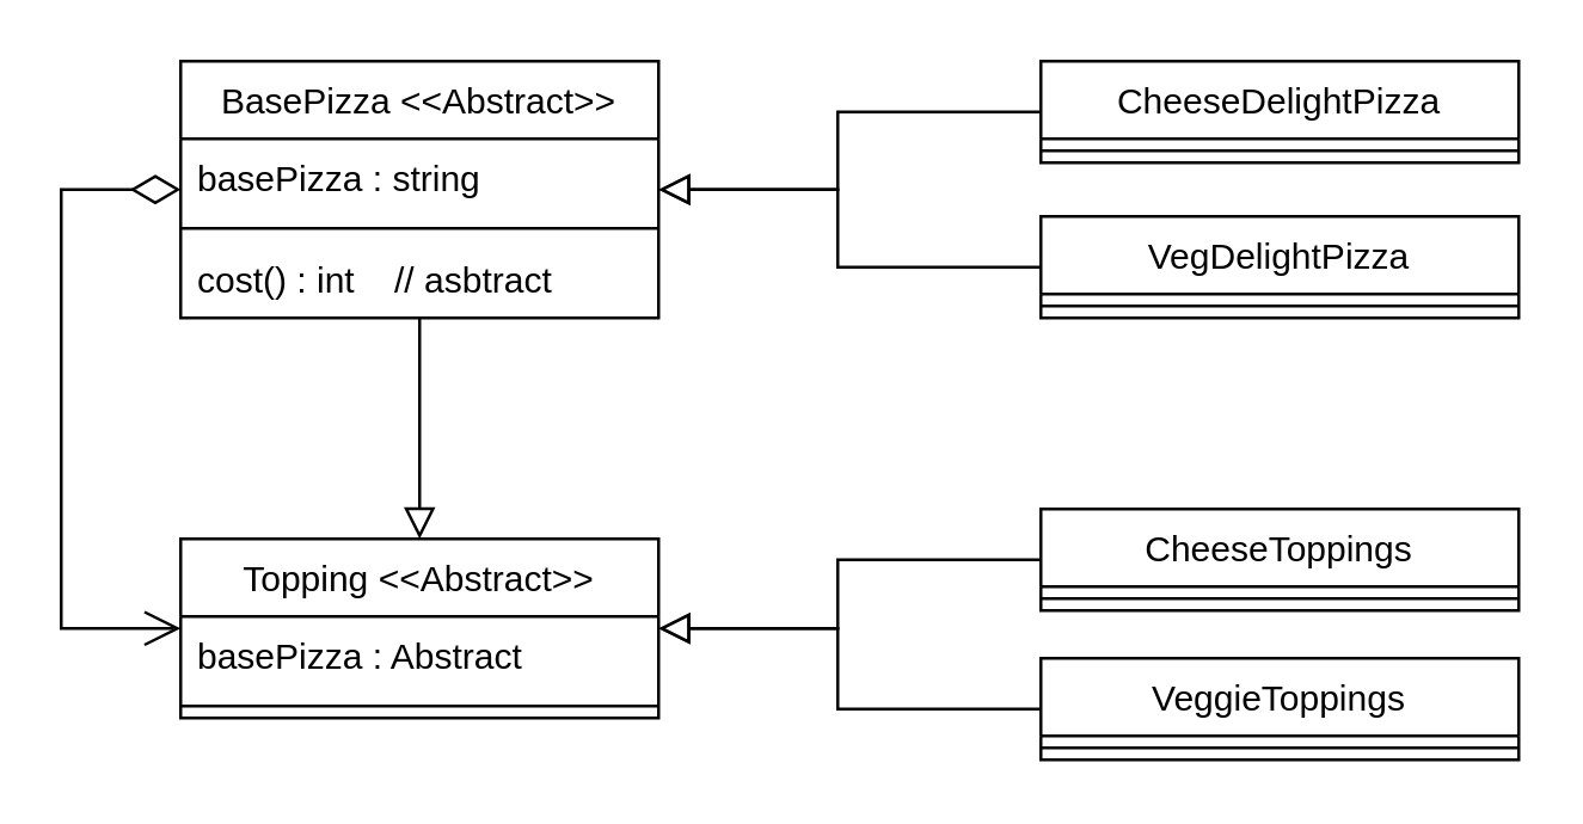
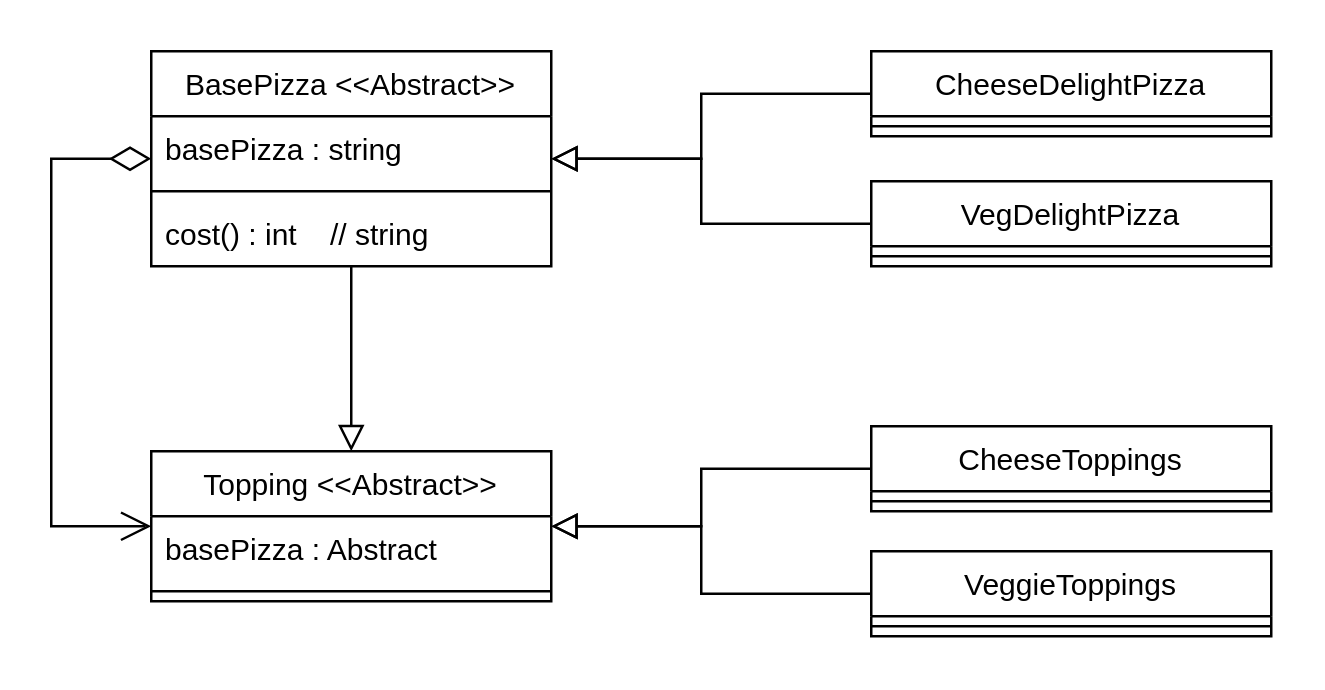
  <mxCell id="0" />
  <mxCell id="1" parent="0" />
  <mxCell id="2" value="BasePizza &lt;&lt;Abstract&gt;&gt;" style="swimlane;fontStyle=0;align=center;verticalAlign=top;childLayout=stackLayout;horizontal=1;startSize=26;horizontalStack=0;resizeParent=1;resizeLast=0;collapsible=1;marginBottom=0;rounded=0;shadow=0;strokeWidth=1;" parent="1" vertex="1"><mxGeometry x="60" y="20" width="160" height="86" as="geometry"><mxRectangle x="230" y="140" width="160" height="26" as="alternateBounds" /></mxGeometry></mxCell>
  <mxCell id="3" value="basePizza : string" style="text;align=left;verticalAlign=top;spacingLeft=4;spacingRight=4;overflow=hidden;rotatable=0;points=[[0,0.5],[1,0.5]];portConstraint=eastwest;" parent="2" vertex="1"><mxGeometry y="26" width="160" height="26" as="geometry" /></mxCell>
  <mxCell id="4" value="" style="line;html=1;strokeWidth=1;align=left;verticalAlign=middle;spacingTop=-1;spacingLeft=3;spacingRight=3;rotatable=0;labelPosition=right;points=[];portConstraint=eastwest;" parent="2" vertex="1"><mxGeometry y="52" width="160" height="8" as="geometry" /></mxCell>
- <mxCell id="5" value="cost() : int    // asbtract" style="text;align=left;verticalAlign=top;spacingLeft=4;spacingRight=4;overflow=hidden;rotatable=0;points=[[0,0.5],[1,0.5]];portConstraint=eastwest;" parent="2" vertex="1"><mxGeometry y="60" width="160" height="26" as="geometry" /></mxCell>
+ <mxCell id="5" value="cost() : int    // string" style="text;align=left;verticalAlign=top;spacingLeft=4;spacingRight=4;overflow=hidden;rotatable=0;points=[[0,0.5],[1,0.5]];portConstraint=eastwest;" parent="2" vertex="1"><mxGeometry y="60" width="160" height="26" as="geometry" /></mxCell>
  <mxCell id="6" value="CheeseDelightPizza" style="swimlane;fontStyle=0;align=center;verticalAlign=top;childLayout=stackLayout;horizontal=1;startSize=26;horizontalStack=0;resizeParent=1;resizeLast=0;collapsible=1;marginBottom=0;rounded=0;shadow=0;strokeWidth=1;" parent="1" vertex="1"><mxGeometry x="348" y="20" width="160" height="34" as="geometry"><mxRectangle x="550" y="140" width="160" height="26" as="alternateBounds" /></mxGeometry></mxCell>
  <mxCell id="7" value="" style="line;html=1;strokeWidth=1;align=left;verticalAlign=middle;spacingTop=-1;spacingLeft=3;spacingRight=3;rotatable=0;labelPosition=right;points=[];portConstraint=eastwest;" parent="6" vertex="1"><mxGeometry y="26" width="160" height="8" as="geometry" /></mxCell>
  <mxCell id="8" value="VegDelightPizza" style="swimlane;fontStyle=0;align=center;verticalAlign=top;childLayout=stackLayout;horizontal=1;startSize=26;horizontalStack=0;resizeParent=1;resizeLast=0;collapsible=1;marginBottom=0;rounded=0;shadow=0;strokeWidth=1;" parent="1" vertex="1"><mxGeometry x="348" y="72" width="160" height="34" as="geometry"><mxRectangle x="550" y="140" width="160" height="26" as="alternateBounds" /></mxGeometry></mxCell>
  <mxCell id="9" value="" style="line;html=1;strokeWidth=1;align=left;verticalAlign=middle;spacingTop=-1;spacingLeft=3;spacingRight=3;rotatable=0;labelPosition=right;points=[];portConstraint=eastwest;" parent="8" vertex="1"><mxGeometry y="26" width="160" height="8" as="geometry" /></mxCell>
  <mxCell id="10" value="" style="endArrow=block;html=1;rounded=0;endSize=8;endFill=0;exitX=0;exitY=0.5;exitDx=0;exitDy=0;entryX=1;entryY=0.5;entryDx=0;entryDy=0;" parent="1" source="6" target="2" edge="1"><mxGeometry width="50" height="50" relative="1" as="geometry"><mxPoint x="372" y="-33" as="sourcePoint" /><mxPoint x="260" y="30" as="targetPoint" /><Array as="points"><mxPoint x="280" y="37" /><mxPoint x="280" y="63" /></Array></mxGeometry></mxCell>
  <mxCell id="11" value="" style="endArrow=block;html=1;rounded=0;endSize=8;endFill=0;entryX=1;entryY=0.5;entryDx=0;entryDy=0;exitX=0;exitY=0.5;exitDx=0;exitDy=0;" parent="1" target="2" edge="1" source="8"><mxGeometry width="50" height="50" relative="1" as="geometry"><mxPoint x="280" y="60" as="sourcePoint" /><mxPoint x="310" y="40" as="targetPoint" /><Array as="points"><mxPoint x="280" y="89" /><mxPoint x="280" y="63" /></Array></mxGeometry></mxCell>
  <mxCell id="12" value="Topping &lt;&lt;Abstract&gt;&gt;" style="swimlane;fontStyle=0;align=center;verticalAlign=top;childLayout=stackLayout;horizontal=1;startSize=26;horizontalStack=0;resizeParent=1;resizeLast=0;collapsible=1;marginBottom=0;rounded=0;shadow=0;strokeWidth=1;" parent="1" vertex="1"><mxGeometry x="60" y="180" width="160" height="60" as="geometry"><mxRectangle x="230" y="140" width="160" height="26" as="alternateBounds" /></mxGeometry></mxCell>
  <mxCell id="13" value="basePizza : Abstract" style="text;align=left;verticalAlign=top;spacingLeft=4;spacingRight=4;overflow=hidden;rotatable=0;points=[[0,0.5],[1,0.5]];portConstraint=eastwest;" parent="12" vertex="1"><mxGeometry y="26" width="160" height="26" as="geometry" /></mxCell>
  <mxCell id="14" value="" style="line;html=1;strokeWidth=1;align=left;verticalAlign=middle;spacingTop=-1;spacingLeft=3;spacingRight=3;rotatable=0;labelPosition=right;points=[];portConstraint=eastwest;" parent="12" vertex="1"><mxGeometry y="52" width="160" height="8" as="geometry" /></mxCell>
  <mxCell id="15" value="" style="endArrow=block;html=1;rounded=0;entryX=0.5;entryY=0;entryDx=0;entryDy=0;exitX=0.5;exitY=1;exitDx=0;exitDy=0;endSize=8;endFill=0;" parent="1" source="2" target="12" edge="1"><mxGeometry width="50" height="50" relative="1" as="geometry"><mxPoint x="170" y="160" as="sourcePoint" /><mxPoint x="270" y="160" as="targetPoint" /><Array as="points"><mxPoint x="140" y="140" /></Array></mxGeometry></mxCell>
  <mxCell id="16" value="" style="endArrow=open;html=1;endSize=10;startArrow=diamondThin;startSize=14;startFill=0;edgeStyle=orthogonalEdgeStyle;align=right;verticalAlign=top;rounded=0;entryX=0;entryY=0.5;entryDx=0;entryDy=0;exitX=0;exitY=0.5;exitDx=0;exitDy=0;labelPosition=left;verticalLabelPosition=top;fontSize=12;" parent="1" source="2" target="12" edge="1"><mxGeometry x="-1" y="3" relative="1" as="geometry"><mxPoint x="-50" y="-10" as="sourcePoint" /><mxPoint x="30" y="210" as="targetPoint" /><Array as="points"><mxPoint x="20" y="63" /><mxPoint x="20" y="210" /></Array></mxGeometry></mxCell>
  <mxCell id="17" value="CheeseToppings" style="swimlane;fontStyle=0;align=center;verticalAlign=top;childLayout=stackLayout;horizontal=1;startSize=26;horizontalStack=0;resizeParent=1;resizeLast=0;collapsible=1;marginBottom=0;rounded=0;shadow=0;strokeWidth=1;" parent="1" vertex="1"><mxGeometry x="348" y="170" width="160" height="34" as="geometry"><mxRectangle x="550" y="140" width="160" height="26" as="alternateBounds" /></mxGeometry></mxCell>
  <mxCell id="18" value="" style="line;html=1;strokeWidth=1;align=left;verticalAlign=middle;spacingTop=-1;spacingLeft=3;spacingRight=3;rotatable=0;labelPosition=right;points=[];portConstraint=eastwest;" parent="17" vertex="1"><mxGeometry y="26" width="160" height="8" as="geometry" /></mxCell>
  <mxCell id="19" value="VeggieToppings" style="swimlane;fontStyle=0;align=center;verticalAlign=top;childLayout=stackLayout;horizontal=1;startSize=26;horizontalStack=0;resizeParent=1;resizeLast=0;collapsible=1;marginBottom=0;rounded=0;shadow=0;strokeWidth=1;" parent="1" vertex="1"><mxGeometry x="348" y="220" width="160" height="34" as="geometry"><mxRectangle x="550" y="140" width="160" height="26" as="alternateBounds" /></mxGeometry></mxCell>
  <mxCell id="20" value="" style="line;html=1;strokeWidth=1;align=left;verticalAlign=middle;spacingTop=-1;spacingLeft=3;spacingRight=3;rotatable=0;labelPosition=right;points=[];portConstraint=eastwest;" parent="19" vertex="1"><mxGeometry y="26" width="160" height="8" as="geometry" /></mxCell>
  <mxCell id="21" value="" style="endArrow=block;html=1;rounded=0;exitX=0;exitY=0.5;exitDx=0;exitDy=0;endSize=8;endFill=0;entryX=1;entryY=0.5;entryDx=0;entryDy=0;" parent="1" source="17" target="12" edge="1"><mxGeometry width="50" height="50" relative="1" as="geometry"><mxPoint x="210" y="190" as="sourcePoint" /><mxPoint x="230" y="120" as="targetPoint" /><Array as="points"><mxPoint x="280" y="187" /><mxPoint x="280" y="210" /></Array></mxGeometry></mxCell>
  <mxCell id="22" value="" style="endArrow=block;html=1;rounded=0;entryX=1;entryY=0.5;entryDx=0;entryDy=0;endSize=8;endFill=0;exitX=0;exitY=0.5;exitDx=0;exitDy=0;" parent="1" target="12" edge="1" source="19"><mxGeometry width="50" height="50" relative="1" as="geometry"><mxPoint x="280" y="210" as="sourcePoint" /><mxPoint x="358" y="99" as="targetPoint" /><Array as="points"><mxPoint x="280" y="237" /><mxPoint x="280" y="210" /></Array></mxGeometry></mxCell>
